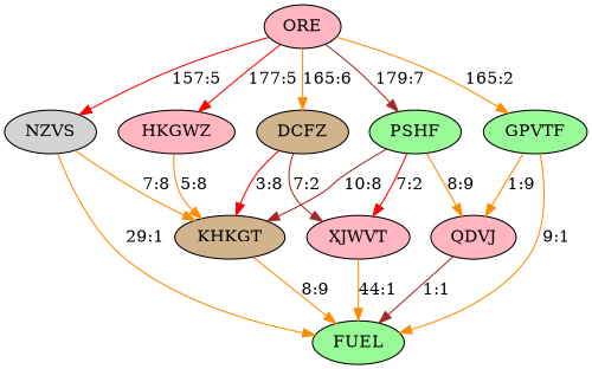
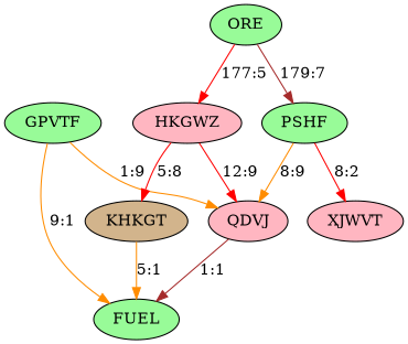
  digraph {
    node [fillcolor=palegreen style=filled]
    edge [color=darkorange]
-   NZVS [fillcolor=lightgrey]
-   ORE [fillcolor=lightpink]
-   DCFZ [fillcolor=tan]
+   ORE
    GPVTF
    HKGWZ [fillcolor=lightpink]
    PSHF
    FUEL
    KHKGT [fillcolor=tan]
    XJWVT [fillcolor=lightpink]
    QDVJ [fillcolor=lightpink]
-   NZVS -> FUEL [label="29:1"]
-   NZVS -> KHKGT [label="7:8"]
-   ORE -> NZVS [color=red label="157:5"]
-   ORE -> DCFZ [label="165:6"]
-   ORE -> GPVTF [label="165:2"]
    ORE -> HKGWZ [color=red label="177:5"]
    ORE -> PSHF [color=brown label="179:7"]
-   DCFZ -> KHKGT [color=red label="3:8"]
-   DCFZ -> XJWVT [color=brown label="7:2"]
    GPVTF -> FUEL [label="9:1"]
    GPVTF -> QDVJ [label="1:9"]
-   HKGWZ -> KHKGT [label="5:8"]
-   PSHF -> KHKGT [color=brown label="10:8"]
-   PSHF -> XJWVT [color=red label="7:2"]
+   HKGWZ -> KHKGT [color=red label="5:8"]
+   HKGWZ -> QDVJ [color=red label="12:9"]
+   PSHF -> XJWVT [color=red label="8:2"]
    PSHF -> QDVJ [label="8:9"]
-   KHKGT -> FUEL [label="8:9"]
-   XJWVT -> FUEL [label="44:1"]
+   KHKGT -> FUEL [label="5:1"]
    QDVJ -> FUEL [color=brown label="1:1"]
  }
